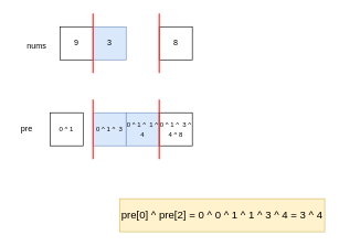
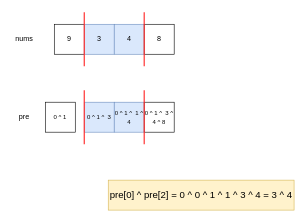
  <mxCell id="0" />
  <mxCell id="1" parent="0" />
  <mxCell id="2" value="9" style="whiteSpace=wrap;html=1;aspect=fixed;" vertex="1" parent="1"><mxGeometry x="90" y="40" width="50" height="50" as="geometry" /></mxCell>
  <mxCell id="3" value="3" style="whiteSpace=wrap;html=1;aspect=fixed;fillColor=#dae8fc;strokeColor=#6c8ebf;" vertex="1" parent="1"><mxGeometry x="140" y="40" width="50" height="50" as="geometry" /></mxCell>
+ <mxCell id="4" value="4" style="whiteSpace=wrap;html=1;aspect=fixed;fillColor=#dae8fc;strokeColor=#6c8ebf;" vertex="1" parent="1"><mxGeometry x="190" y="40" width="50" height="50" as="geometry" /></mxCell>
  <mxCell id="5" value="8" style="whiteSpace=wrap;html=1;aspect=fixed;" vertex="1" parent="1"><mxGeometry x="240" y="40" width="50" height="50" as="geometry" /></mxCell>
  <mxCell id="6" value="" style="endArrow=none;html=1;strokeWidth=2;fillColor=#f8cecc;strokeColor=#FF3333;" edge="1" parent="1"><mxGeometry width="50" height="50" relative="1" as="geometry"><mxPoint x="140" y="110" as="sourcePoint" /><mxPoint x="140" y="20" as="targetPoint" /></mxGeometry></mxCell>
  <mxCell id="7" value="" style="endArrow=none;html=1;strokeWidth=2;fillColor=#f8cecc;strokeColor=#FF3333;" edge="1" parent="1"><mxGeometry width="50" height="50" relative="1" as="geometry"><mxPoint x="240" y="110" as="sourcePoint" /><mxPoint x="240" y="20" as="targetPoint" /></mxGeometry></mxCell>
  <mxCell id="8" value="&lt;font style=&quot;font-size: 10px&quot;&gt;0 ^ 1&lt;/font&gt;" style="whiteSpace=wrap;html=1;aspect=fixed;" vertex="1" parent="1"><mxGeometry x="75" y="170" width="50" height="50" as="geometry" /></mxCell>
  <mxCell id="9" value="&lt;font style=&quot;font-size: 10px&quot;&gt;0 ^ 1 ^&amp;nbsp; 3&lt;/font&gt;" style="whiteSpace=wrap;html=1;aspect=fixed;fillColor=#dae8fc;strokeColor=#6c8ebf;" vertex="1" parent="1"><mxGeometry x="140" y="170" width="50" height="50" as="geometry" /></mxCell>
  <mxCell id="10" value="&lt;span style=&quot;font-size: 10px&quot;&gt;0 ^ 1 ^&amp;nbsp; 1 ^ 4&lt;/span&gt;" style="whiteSpace=wrap;html=1;aspect=fixed;fillColor=#dae8fc;strokeColor=#6c8ebf;" vertex="1" parent="1"><mxGeometry x="190" y="170" width="50" height="50" as="geometry" /></mxCell>
  <mxCell id="11" value="&lt;span style=&quot;font-size: 10px&quot;&gt;0 ^ 1 ^&amp;nbsp; 3 ^ 4 ^ 8&lt;/span&gt;" style="whiteSpace=wrap;html=1;aspect=fixed;" vertex="1" parent="1"><mxGeometry x="240" y="170" width="50" height="50" as="geometry" /></mxCell>
  <mxCell id="12" value="" style="endArrow=none;html=1;strokeWidth=2;fillColor=#f8cecc;strokeColor=#FF3333;" edge="1" parent="1"><mxGeometry width="50" height="50" relative="1" as="geometry"><mxPoint x="140" y="240" as="sourcePoint" /><mxPoint x="140" y="150" as="targetPoint" /></mxGeometry></mxCell>
  <mxCell id="13" value="" style="endArrow=none;html=1;strokeWidth=2;fillColor=#f8cecc;strokeColor=#FF3333;" edge="1" parent="1"><mxGeometry width="50" height="50" relative="1" as="geometry"><mxPoint x="240" y="240" as="sourcePoint" /><mxPoint x="240" y="150" as="targetPoint" /></mxGeometry></mxCell>
- <mxCell id="14" value="nums" style="text;html=1;strokeColor=none;fillColor=none;align=center;verticalAlign=middle;whiteSpace=wrap;rounded=0;" vertex="1" parent="1"><mxGeometry x="35" y="60" width="40" height="20" as="geometry" /></mxCell>
+ <mxCell id="14" value="nums" style="text;html=1;strokeColor=none;fillColor=none;align=center;verticalAlign=middle;whiteSpace=wrap;rounded=0;" vertex="1" parent="1"><mxGeometry x="20" y="55" width="40" height="20" as="geometry" /></mxCell>
  <mxCell id="15" value="pre" style="text;html=1;strokeColor=none;fillColor=none;align=center;verticalAlign=middle;whiteSpace=wrap;rounded=0;" vertex="1" parent="1"><mxGeometry x="20" y="185" width="40" height="20" as="geometry" /></mxCell>
  <mxCell id="16" value="&lt;font style=&quot;font-size: 16px&quot;&gt;pre[0] ^ pre[2] = 0 ^ 0 ^ 1 ^ 1 ^ 3 ^ 4 = 3 ^ 4&lt;/font&gt;" style="text;html=1;strokeColor=#d6b656;fillColor=#fff2cc;align=center;verticalAlign=middle;whiteSpace=wrap;rounded=0;" vertex="1" parent="1"><mxGeometry x="180" y="300" width="310" height="50" as="geometry" /></mxCell>
